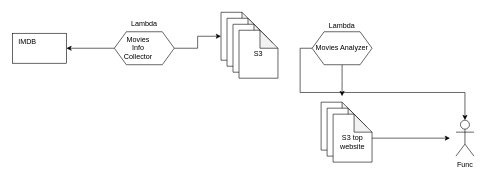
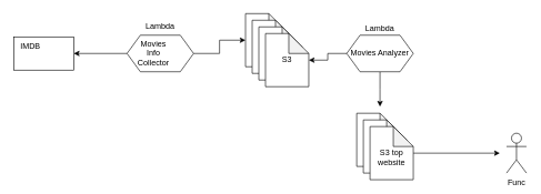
  <mxCell id="0" />
  <mxCell id="1" parent="0" />
  <mxCell id="2" value="" style="rounded=0;whiteSpace=wrap;html=1;" parent="1" vertex="1"><mxGeometry x="20" y="55" width="90" height="50" as="geometry" /></mxCell>
  <mxCell id="3" value="IMDB" style="text;html=1;strokeColor=none;fillColor=none;align=center;verticalAlign=middle;whiteSpace=wrap;rounded=0;" parent="1" vertex="1"><mxGeometry x="25" y="60" width="40" height="20" as="geometry" /></mxCell>
  <mxCell id="4" style="edgeStyle=orthogonalEdgeStyle;rounded=0;orthogonalLoop=1;jettySize=auto;html=1;exitX=0;exitY=0.5;exitDx=0;exitDy=0;" parent="1" source="6" target="2" edge="1"><mxGeometry relative="1" as="geometry" /></mxCell>
  <mxCell id="5" style="edgeStyle=orthogonalEdgeStyle;rounded=0;orthogonalLoop=1;jettySize=auto;html=1;" edge="1" parent="1" source="6" target="12"><mxGeometry relative="1" as="geometry" /></mxCell>
  <mxCell id="6" value="" style="shape=hexagon;perimeter=hexagonPerimeter2;whiteSpace=wrap;html=1;fixedSize=1;" parent="1" vertex="1"><mxGeometry x="190" y="52.5" width="100" height="55" as="geometry" /></mxCell>
  <mxCell id="7" value="Movies Info Collector" style="text;html=1;strokeColor=none;fillColor=none;align=center;verticalAlign=middle;whiteSpace=wrap;rounded=0;" parent="1" vertex="1"><mxGeometry x="210" y="70" width="40" height="20" as="geometry" /></mxCell>
  <mxCell id="8" style="edgeStyle=orthogonalEdgeStyle;rounded=0;orthogonalLoop=1;jettySize=auto;html=1;exitX=0.5;exitY=1;exitDx=0;exitDy=0;" parent="1" source="10" edge="1"><mxGeometry relative="1" as="geometry"><mxPoint x="570" y="160" as="targetPoint" /></mxGeometry></mxCell>
- <mxCell id="9" style="edgeStyle=orthogonalEdgeStyle;rounded=0;orthogonalLoop=1;jettySize=auto;html=1;exitX=0;exitY=0.5;exitDx=0;exitDy=0;" edge="1" parent="1" source="10" target="11"><mxGeometry relative="1" as="geometry" /></mxCell>
+ <mxCell id="9" style="edgeStyle=orthogonalEdgeStyle;rounded=0;orthogonalLoop=1;jettySize=auto;html=1;exitX=0;exitY=0.5;exitDx=0;exitDy=0;" edge="1" parent="1" source="10" target="15"><mxGeometry relative="1" as="geometry" /></mxCell>
  <mxCell id="10" value="Movies Analyzer" style="shape=hexagon;perimeter=hexagonPerimeter2;whiteSpace=wrap;html=1;fixedSize=1;" parent="1" vertex="1"><mxGeometry x="520" y="52.5" width="100" height="55" as="geometry" /></mxCell>
  <mxCell id="11" value="Func" style="shape=umlActor;verticalLabelPosition=bottom;verticalAlign=top;html=1;outlineConnect=0;fillColor=none;" parent="1" vertex="1"><mxGeometry x="760" y="200" width="30" height="60" as="geometry" /></mxCell>
  <mxCell id="12" value="" style="shape=note;whiteSpace=wrap;html=1;backgroundOutline=1;darkOpacity=0.05;" vertex="1" parent="1"><mxGeometry x="368" y="20" width="65" height="80" as="geometry" /></mxCell>
  <mxCell id="13" value="" style="shape=note;whiteSpace=wrap;html=1;backgroundOutline=1;darkOpacity=0.05;" vertex="1" parent="1"><mxGeometry x="378" y="30" width="65" height="80" as="geometry" /></mxCell>
  <mxCell id="14" value="" style="shape=note;whiteSpace=wrap;html=1;backgroundOutline=1;darkOpacity=0.05;" vertex="1" parent="1"><mxGeometry x="388" y="40" width="65" height="80" as="geometry" /></mxCell>
  <mxCell id="15" value="S3" style="shape=note;whiteSpace=wrap;html=1;backgroundOutline=1;darkOpacity=0.05;" vertex="1" parent="1"><mxGeometry x="398" y="50" width="65" height="80" as="geometry" /></mxCell>
  <mxCell id="16" value="" style="shape=note;whiteSpace=wrap;html=1;backgroundOutline=1;darkOpacity=0.05;" vertex="1" parent="1"><mxGeometry x="535" y="170" width="65" height="80" as="geometry" /></mxCell>
  <mxCell id="17" value="" style="shape=note;whiteSpace=wrap;html=1;backgroundOutline=1;darkOpacity=0.05;" vertex="1" parent="1"><mxGeometry x="545" y="180" width="65" height="80" as="geometry" /></mxCell>
  <mxCell id="18" style="edgeStyle=orthogonalEdgeStyle;rounded=0;orthogonalLoop=1;jettySize=auto;html=1;" edge="1" parent="1" source="19"><mxGeometry relative="1" as="geometry"><mxPoint x="750" y="230" as="targetPoint" /></mxGeometry></mxCell>
  <mxCell id="19" value="&lt;br&gt;S3 top website" style="shape=note;whiteSpace=wrap;html=1;backgroundOutline=1;darkOpacity=0.05;" vertex="1" parent="1"><mxGeometry x="555" y="190" width="65" height="80" as="geometry" /></mxCell>
  <mxCell id="20" value="Lambda" style="text;html=1;strokeColor=none;fillColor=none;align=center;verticalAlign=middle;whiteSpace=wrap;rounded=0;" vertex="1" parent="1"><mxGeometry x="220" y="30" width="40" height="20" as="geometry" /></mxCell>
  <mxCell id="21" value="Lambda" style="text;html=1;strokeColor=none;fillColor=none;align=center;verticalAlign=middle;whiteSpace=wrap;rounded=0;" vertex="1" parent="1"><mxGeometry x="550" y="32.5" width="40" height="20" as="geometry" /></mxCell>
